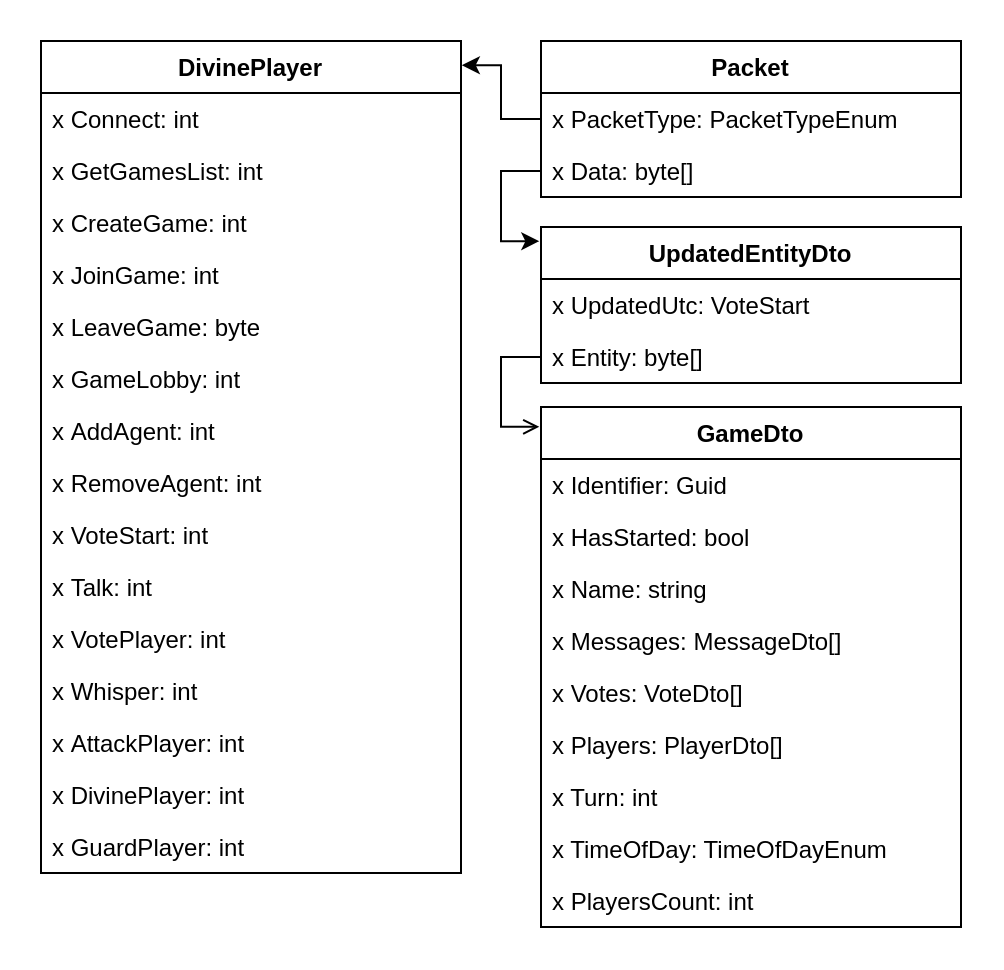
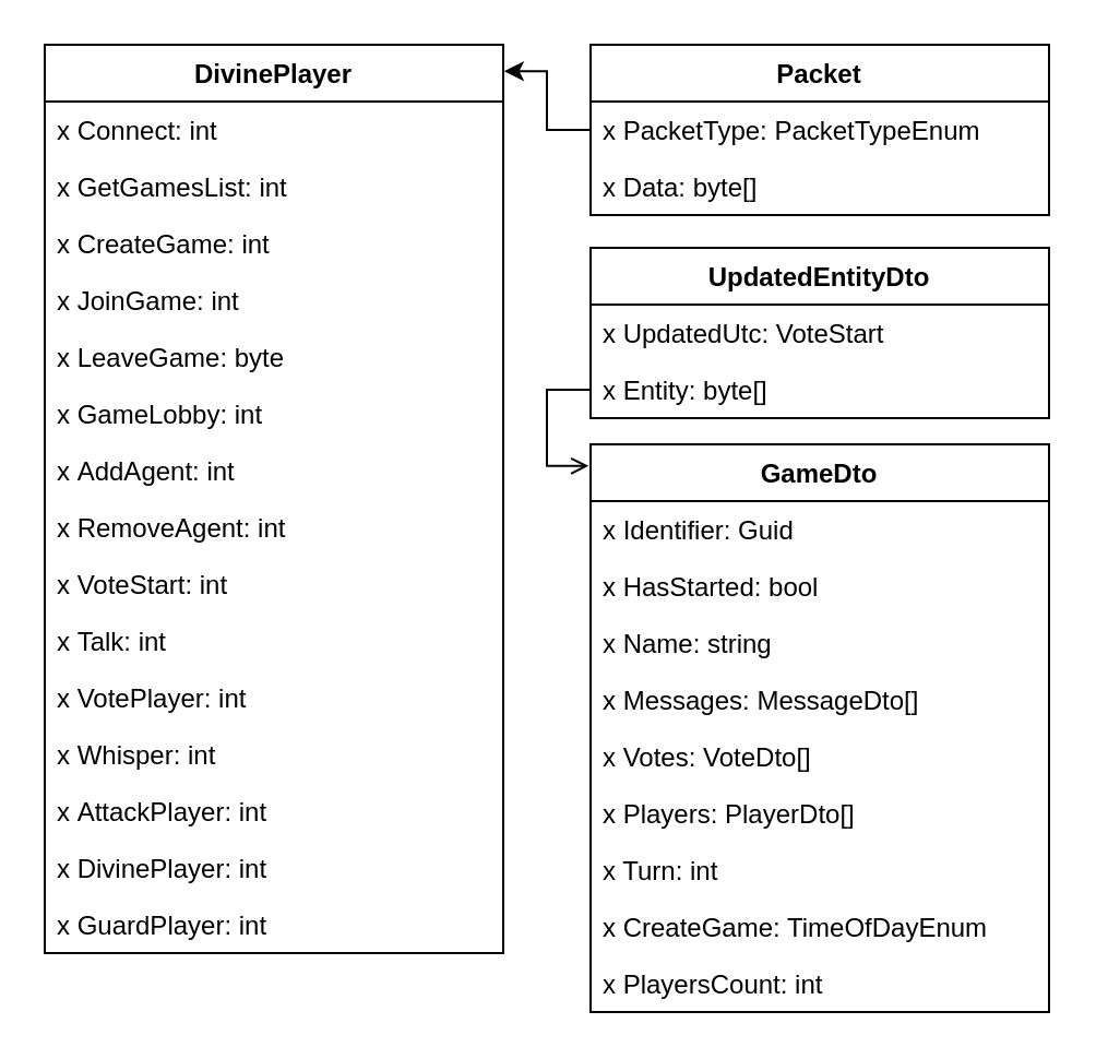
  <mxCell id="0" />
  <mxCell id="1" parent="0" />
  <mxCell id="2" style="edgeStyle=orthogonalEdgeStyle;rounded=0;orthogonalLoop=1;jettySize=auto;html=1;entryX=1.002;entryY=0.029;entryDx=0;entryDy=0;entryPerimeter=0;" parent="1" source="3" target="6" edge="1"><mxGeometry relative="1" as="geometry" /></mxCell>
  <mxCell id="3" value="Packet" style="swimlane;fontStyle=1;align=center;verticalAlign=top;childLayout=stackLayout;horizontal=1;startSize=26;horizontalStack=0;resizeParent=1;resizeParentMax=0;resizeLast=0;collapsible=1;marginBottom=0;" parent="1" vertex="1"><mxGeometry x="270" y="20" width="210" height="78" as="geometry" /></mxCell>
  <mxCell id="4" value="x PacketType: PacketTypeEnum&#10;" style="text;strokeColor=none;fillColor=none;align=left;verticalAlign=top;spacingLeft=4;spacingRight=4;overflow=hidden;rotatable=0;points=[[0,0.5],[1,0.5]];portConstraint=eastwest;" parent="3" vertex="1"><mxGeometry y="26" width="210" height="26" as="geometry" /></mxCell>
  <mxCell id="5" value="x Data: byte[]&#10;" style="text;strokeColor=none;fillColor=none;align=left;verticalAlign=top;spacingLeft=4;spacingRight=4;overflow=hidden;rotatable=0;points=[[0,0.5],[1,0.5]];portConstraint=eastwest;" parent="3" vertex="1"><mxGeometry y="52" width="210" height="26" as="geometry" /></mxCell>
  <mxCell id="6" value="DivinePlayer" style="swimlane;fontStyle=1;align=center;verticalAlign=top;childLayout=stackLayout;horizontal=1;startSize=26;horizontalStack=0;resizeParent=1;resizeParentMax=0;resizeLast=0;collapsible=1;marginBottom=0;" parent="1" vertex="1"><mxGeometry x="20" y="20" width="210" height="416" as="geometry" /></mxCell>
  <mxCell id="7" value="x Connect: int&#10;" style="text;strokeColor=none;fillColor=none;align=left;verticalAlign=top;spacingLeft=4;spacingRight=4;overflow=hidden;rotatable=0;points=[[0,0.5],[1,0.5]];portConstraint=eastwest;" parent="6" vertex="1"><mxGeometry y="26" width="210" height="26" as="geometry" /></mxCell>
  <mxCell id="8" value="x GetGamesList: int&#10;" style="text;strokeColor=none;fillColor=none;align=left;verticalAlign=top;spacingLeft=4;spacingRight=4;overflow=hidden;rotatable=0;points=[[0,0.5],[1,0.5]];portConstraint=eastwest;" parent="6" vertex="1"><mxGeometry y="52" width="210" height="26" as="geometry" /></mxCell>
  <mxCell id="9" value="x CreateGame: int&#10;" style="text;strokeColor=none;fillColor=none;align=left;verticalAlign=top;spacingLeft=4;spacingRight=4;overflow=hidden;rotatable=0;points=[[0,0.5],[1,0.5]];portConstraint=eastwest;" parent="6" vertex="1"><mxGeometry y="78" width="210" height="26" as="geometry" /></mxCell>
  <mxCell id="10" value="x JoinGame: int&#10;" style="text;strokeColor=none;fillColor=none;align=left;verticalAlign=top;spacingLeft=4;spacingRight=4;overflow=hidden;rotatable=0;points=[[0,0.5],[1,0.5]];portConstraint=eastwest;" parent="6" vertex="1"><mxGeometry y="104" width="210" height="26" as="geometry" /></mxCell>
  <mxCell id="11" value="x LeaveGame: byte&#10;" style="text;strokeColor=none;fillColor=none;align=left;verticalAlign=top;spacingLeft=4;spacingRight=4;overflow=hidden;rotatable=0;points=[[0,0.5],[1,0.5]];portConstraint=eastwest;" parent="6" vertex="1"><mxGeometry y="130" width="210" height="26" as="geometry" /></mxCell>
  <mxCell id="12" value="x GameLobby: int&#10;" style="text;strokeColor=none;fillColor=none;align=left;verticalAlign=top;spacingLeft=4;spacingRight=4;overflow=hidden;rotatable=0;points=[[0,0.5],[1,0.5]];portConstraint=eastwest;" parent="6" vertex="1"><mxGeometry y="156" width="210" height="26" as="geometry" /></mxCell>
  <mxCell id="13" value="x AddAgent: int&#10;" style="text;strokeColor=none;fillColor=none;align=left;verticalAlign=top;spacingLeft=4;spacingRight=4;overflow=hidden;rotatable=0;points=[[0,0.5],[1,0.5]];portConstraint=eastwest;" parent="6" vertex="1"><mxGeometry y="182" width="210" height="26" as="geometry" /></mxCell>
  <mxCell id="14" value="x RemoveAgent: int&#10;" style="text;strokeColor=none;fillColor=none;align=left;verticalAlign=top;spacingLeft=4;spacingRight=4;overflow=hidden;rotatable=0;points=[[0,0.5],[1,0.5]];portConstraint=eastwest;" parent="6" vertex="1"><mxGeometry y="208" width="210" height="26" as="geometry" /></mxCell>
  <mxCell id="15" value="x VoteStart: int&#10;" style="text;strokeColor=none;fillColor=none;align=left;verticalAlign=top;spacingLeft=4;spacingRight=4;overflow=hidden;rotatable=0;points=[[0,0.5],[1,0.5]];portConstraint=eastwest;" parent="6" vertex="1"><mxGeometry y="234" width="210" height="26" as="geometry" /></mxCell>
  <mxCell id="16" value="x Talk: int&#10;" style="text;strokeColor=none;fillColor=none;align=left;verticalAlign=top;spacingLeft=4;spacingRight=4;overflow=hidden;rotatable=0;points=[[0,0.5],[1,0.5]];portConstraint=eastwest;" parent="6" vertex="1"><mxGeometry y="260" width="210" height="26" as="geometry" /></mxCell>
  <mxCell id="17" value="x VotePlayer: int&#10;" style="text;strokeColor=none;fillColor=none;align=left;verticalAlign=top;spacingLeft=4;spacingRight=4;overflow=hidden;rotatable=0;points=[[0,0.5],[1,0.5]];portConstraint=eastwest;" parent="6" vertex="1"><mxGeometry y="286" width="210" height="26" as="geometry" /></mxCell>
  <mxCell id="18" value="x Whisper: int&#10;" style="text;strokeColor=none;fillColor=none;align=left;verticalAlign=top;spacingLeft=4;spacingRight=4;overflow=hidden;rotatable=0;points=[[0,0.5],[1,0.5]];portConstraint=eastwest;" parent="6" vertex="1"><mxGeometry y="312" width="210" height="26" as="geometry" /></mxCell>
  <mxCell id="19" value="x AttackPlayer: int&#10;" style="text;strokeColor=none;fillColor=none;align=left;verticalAlign=top;spacingLeft=4;spacingRight=4;overflow=hidden;rotatable=0;points=[[0,0.5],[1,0.5]];portConstraint=eastwest;" parent="6" vertex="1"><mxGeometry y="338" width="210" height="26" as="geometry" /></mxCell>
  <mxCell id="20" value="x DivinePlayer: int&#10;" style="text;strokeColor=none;fillColor=none;align=left;verticalAlign=top;spacingLeft=4;spacingRight=4;overflow=hidden;rotatable=0;points=[[0,0.5],[1,0.5]];portConstraint=eastwest;" parent="6" vertex="1"><mxGeometry y="364" width="210" height="26" as="geometry" /></mxCell>
  <mxCell id="21" value="x GuardPlayer: int&#10;" style="text;strokeColor=none;fillColor=none;align=left;verticalAlign=top;spacingLeft=4;spacingRight=4;overflow=hidden;rotatable=0;points=[[0,0.5],[1,0.5]];portConstraint=eastwest;" parent="6" vertex="1"><mxGeometry y="390" width="210" height="26" as="geometry" /></mxCell>
  <mxCell id="22" value="GameDto" style="swimlane;fontStyle=1;align=center;verticalAlign=top;childLayout=stackLayout;horizontal=1;startSize=26;horizontalStack=0;resizeParent=1;resizeParentMax=0;resizeLast=0;collapsible=1;marginBottom=0;" parent="1" vertex="1"><mxGeometry x="270" y="203" width="210" height="260" as="geometry" /></mxCell>
  <mxCell id="23" value="x Identifier: Guid" style="text;strokeColor=none;fillColor=none;align=left;verticalAlign=top;spacingLeft=4;spacingRight=4;overflow=hidden;rotatable=0;points=[[0,0.5],[1,0.5]];portConstraint=eastwest;" parent="22" vertex="1"><mxGeometry y="26" width="210" height="26" as="geometry" /></mxCell>
  <mxCell id="24" value="x HasStarted: bool" style="text;strokeColor=none;fillColor=none;align=left;verticalAlign=top;spacingLeft=4;spacingRight=4;overflow=hidden;rotatable=0;points=[[0,0.5],[1,0.5]];portConstraint=eastwest;" parent="22" vertex="1"><mxGeometry y="52" width="210" height="26" as="geometry" /></mxCell>
  <mxCell id="25" value="x Name: string" style="text;strokeColor=none;fillColor=none;align=left;verticalAlign=top;spacingLeft=4;spacingRight=4;overflow=hidden;rotatable=0;points=[[0,0.5],[1,0.5]];portConstraint=eastwest;" parent="22" vertex="1"><mxGeometry y="78" width="210" height="26" as="geometry" /></mxCell>
  <mxCell id="26" value="x Messages: MessageDto[]" style="text;strokeColor=none;fillColor=none;align=left;verticalAlign=top;spacingLeft=4;spacingRight=4;overflow=hidden;rotatable=0;points=[[0,0.5],[1,0.5]];portConstraint=eastwest;" parent="22" vertex="1"><mxGeometry y="104" width="210" height="26" as="geometry" /></mxCell>
  <mxCell id="27" value="x Votes: VoteDto[]" style="text;strokeColor=none;fillColor=none;align=left;verticalAlign=top;spacingLeft=4;spacingRight=4;overflow=hidden;rotatable=0;points=[[0,0.5],[1,0.5]];portConstraint=eastwest;" parent="22" vertex="1"><mxGeometry y="130" width="210" height="26" as="geometry" /></mxCell>
  <mxCell id="28" value="x Players: PlayerDto[]" style="text;strokeColor=none;fillColor=none;align=left;verticalAlign=top;spacingLeft=4;spacingRight=4;overflow=hidden;rotatable=0;points=[[0,0.5],[1,0.5]];portConstraint=eastwest;" parent="22" vertex="1"><mxGeometry y="156" width="210" height="26" as="geometry" /></mxCell>
  <mxCell id="29" value="x Turn: int" style="text;strokeColor=none;fillColor=none;align=left;verticalAlign=top;spacingLeft=4;spacingRight=4;overflow=hidden;rotatable=0;points=[[0,0.5],[1,0.5]];portConstraint=eastwest;" parent="22" vertex="1"><mxGeometry y="182" width="210" height="26" as="geometry" /></mxCell>
- <mxCell id="30" value="x TimeOfDay: TimeOfDayEnum" style="text;strokeColor=none;fillColor=none;align=left;verticalAlign=top;spacingLeft=4;spacingRight=4;overflow=hidden;rotatable=0;points=[[0,0.5],[1,0.5]];portConstraint=eastwest;" parent="22" vertex="1"><mxGeometry y="208" width="210" height="26" as="geometry" /></mxCell>
+ <mxCell id="30" value="x CreateGame: TimeOfDayEnum" style="text;strokeColor=none;fillColor=none;align=left;verticalAlign=top;spacingLeft=4;spacingRight=4;overflow=hidden;rotatable=0;points=[[0,0.5],[1,0.5]];portConstraint=eastwest;" parent="22" vertex="1"><mxGeometry y="208" width="210" height="26" as="geometry" /></mxCell>
  <mxCell id="31" value="x PlayersCount: int" style="text;strokeColor=none;fillColor=none;align=left;verticalAlign=top;spacingLeft=4;spacingRight=4;overflow=hidden;rotatable=0;points=[[0,0.5],[1,0.5]];portConstraint=eastwest;" parent="22" vertex="1"><mxGeometry y="234" width="210" height="26" as="geometry" /></mxCell>
  <mxCell id="32" value="UpdatedEntityDto" style="swimlane;fontStyle=1;align=center;verticalAlign=top;childLayout=stackLayout;horizontal=1;startSize=26;horizontalStack=0;resizeParent=1;resizeParentMax=0;resizeLast=0;collapsible=1;marginBottom=0;" vertex="1" parent="1"><mxGeometry x="270" y="113" width="210" height="78" as="geometry" /></mxCell>
  <mxCell id="33" value="x UpdatedUtc: VoteStart" style="text;strokeColor=none;fillColor=none;align=left;verticalAlign=top;spacingLeft=4;spacingRight=4;overflow=hidden;rotatable=0;points=[[0,0.5],[1,0.5]];portConstraint=eastwest;" vertex="1" parent="32"><mxGeometry y="26" width="210" height="26" as="geometry" /></mxCell>
  <mxCell id="34" value="x Entity: byte[]&#10;" style="text;strokeColor=none;fillColor=none;align=left;verticalAlign=top;spacingLeft=4;spacingRight=4;overflow=hidden;rotatable=0;points=[[0,0.5],[1,0.5]];portConstraint=eastwest;" vertex="1" parent="32"><mxGeometry y="52" width="210" height="26" as="geometry" /></mxCell>
- <mxCell id="35" style="edgeStyle=orthogonalEdgeStyle;rounded=0;orthogonalLoop=1;jettySize=auto;html=1;entryX=-0.004;entryY=0.091;entryDx=0;entryDy=0;entryPerimeter=0;" edge="1" parent="1" source="5" target="32"><mxGeometry relative="1" as="geometry" /></mxCell>
  <mxCell id="36" style="edgeStyle=orthogonalEdgeStyle;rounded=0;orthogonalLoop=1;jettySize=auto;html=1;entryX=-0.004;entryY=0.038;entryDx=0;entryDy=0;entryPerimeter=0;endArrow=open;" edge="1" parent="1" source="34" target="22"><mxGeometry relative="1" as="geometry" /></mxCell>
